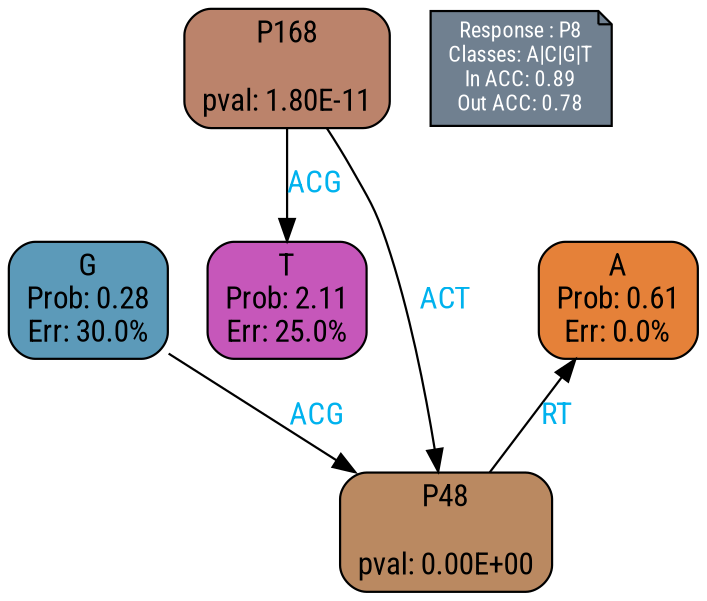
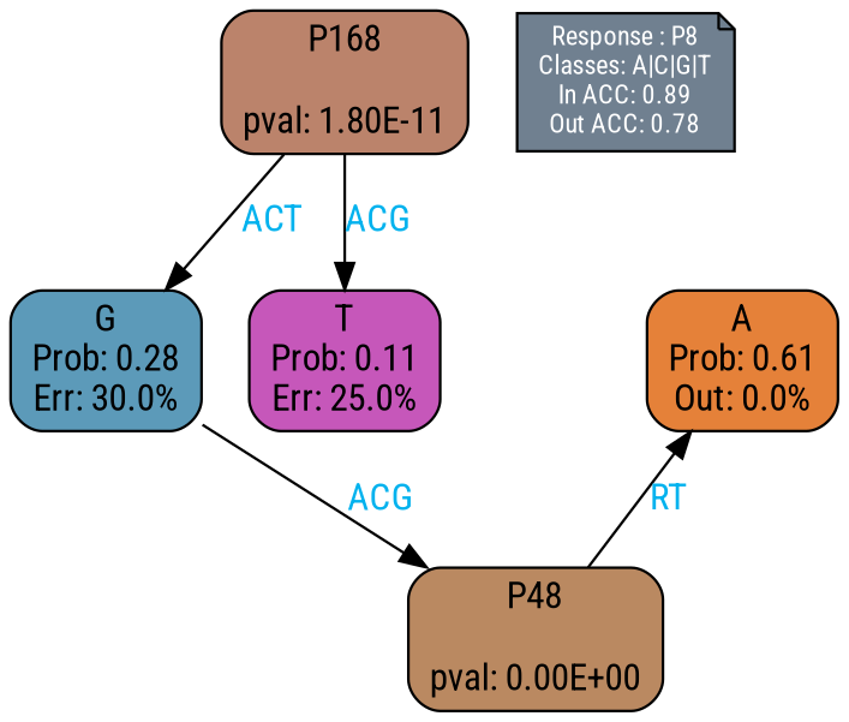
  digraph {
    fontname="Roboto Condensed"
    ranksep=equally
    splines=polylines
    node [color=black fontname="Roboto Condensed" shape=box style="filled, rounded"]
    edge [fontcolor=deepskyblue2 fontname="Roboto Condensed"]
    n1 [fillcolor="#5c9ab9" label="G\nProb: 0.28\nErr: 30.0%"]
-   n2 [fillcolor="#e58139" label="A\nProb: 0.61\nErr: 0.0%"]
-   n3 [fillcolor="#c657ba" label="T\nProb: 2.11\nErr: 25.0%"]
+   n2 [fillcolor="#e58139" label="A\nProb: 0.61\nOut: 0.0%"]
+   n3 [fillcolor="#c657ba" label="T\nProb: 0.11\nErr: 25.0%"]
    n4 [align=left fillcolor=slategray fontcolor=white fontsize=10 label="Response : P8\nClasses: A|C|G|T\nIn ACC: 0.89\nOut ACC: 0.78\n" shape=note style=filled]
    n5 [fillcolor="#bb836b" label="P168\n\npval: 1.80E-11"]
    n6 [fillcolor="#ba8961" label="P48\n\npval: 0.00E+00"]
    subgraph sub_1 {
      rank=same
      n1
      n2
      n3
    }
    subgraph sub_2 {
      rank=same
      n4
      n5
    }
    n1 -> n6 [label=ACG]
    n5 -> n3 [label=ACG]
-   n5 -> n6 [label=ACT]
+   n5 -> n1 [label=ACT]
    n6 -> n2 [label=RT]
  }
